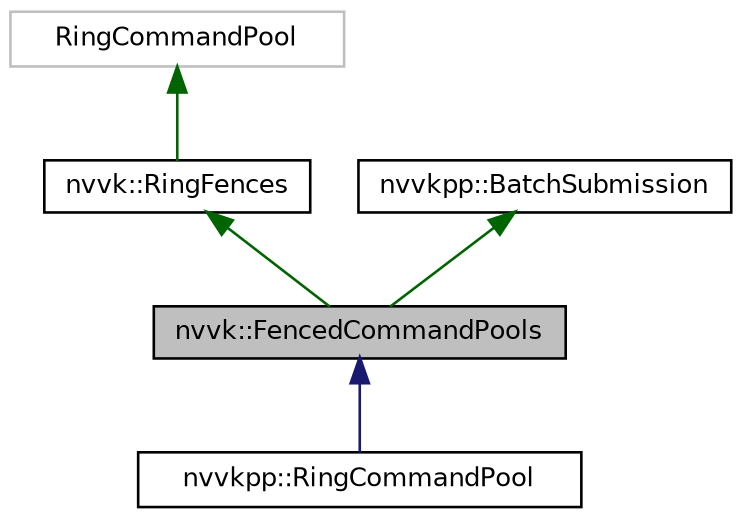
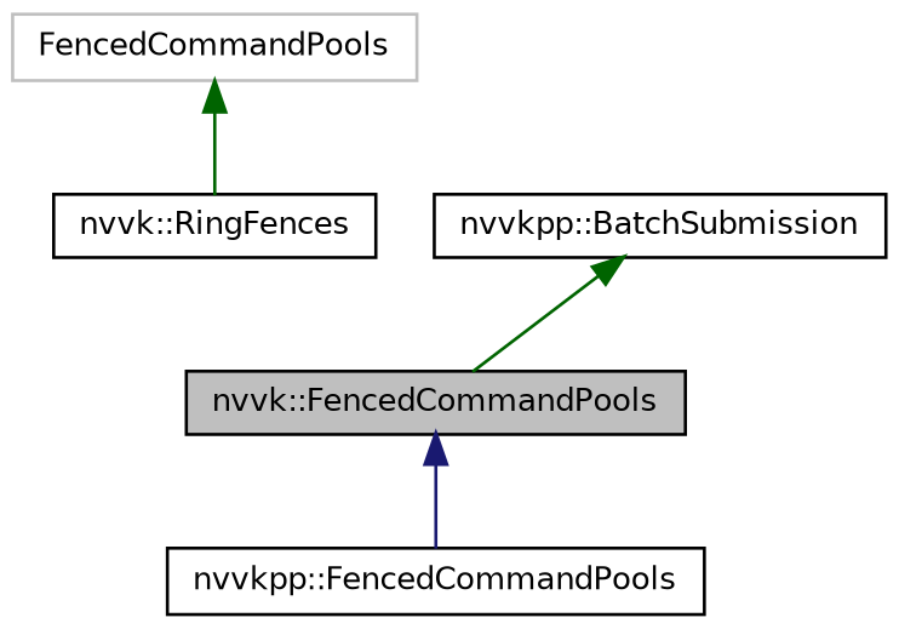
  digraph {
    node [color=black fillcolor=white fontname=Helvetica fontsize=10 shape=record style=filled]
    edge [color=darkgreen dir=back fontname=Helvetica fontsize=10 labelfontname=Helvetica labelfontsize=10 style=solid]
    n1 [fillcolor=grey75 fontcolor=black height=0.2 label="nvvk::FencedCommandPools" width=0.4]
-   n2 [height=0.2 label="nvvkpp::RingCommandPool" width=0.4]
+   n2 [height=0.2 label="nvvkpp::FencedCommandPools" width=0.4]
    n3 [height=0.2 label="nvvk::RingFences" width=0.4]
-   n4 [color=grey75 height=0.2 label=RingCommandPool width=0.4]
+   n4 [color=grey75 height=0.2 label=FencedCommandPools width=0.4]
    n5 [height=0.2 label="nvvkpp::BatchSubmission" width=0.4]
    n1 -> n2 [color=midnightblue]
-   n3 -> n1
    n4 -> n3
    n5 -> n1
  }
